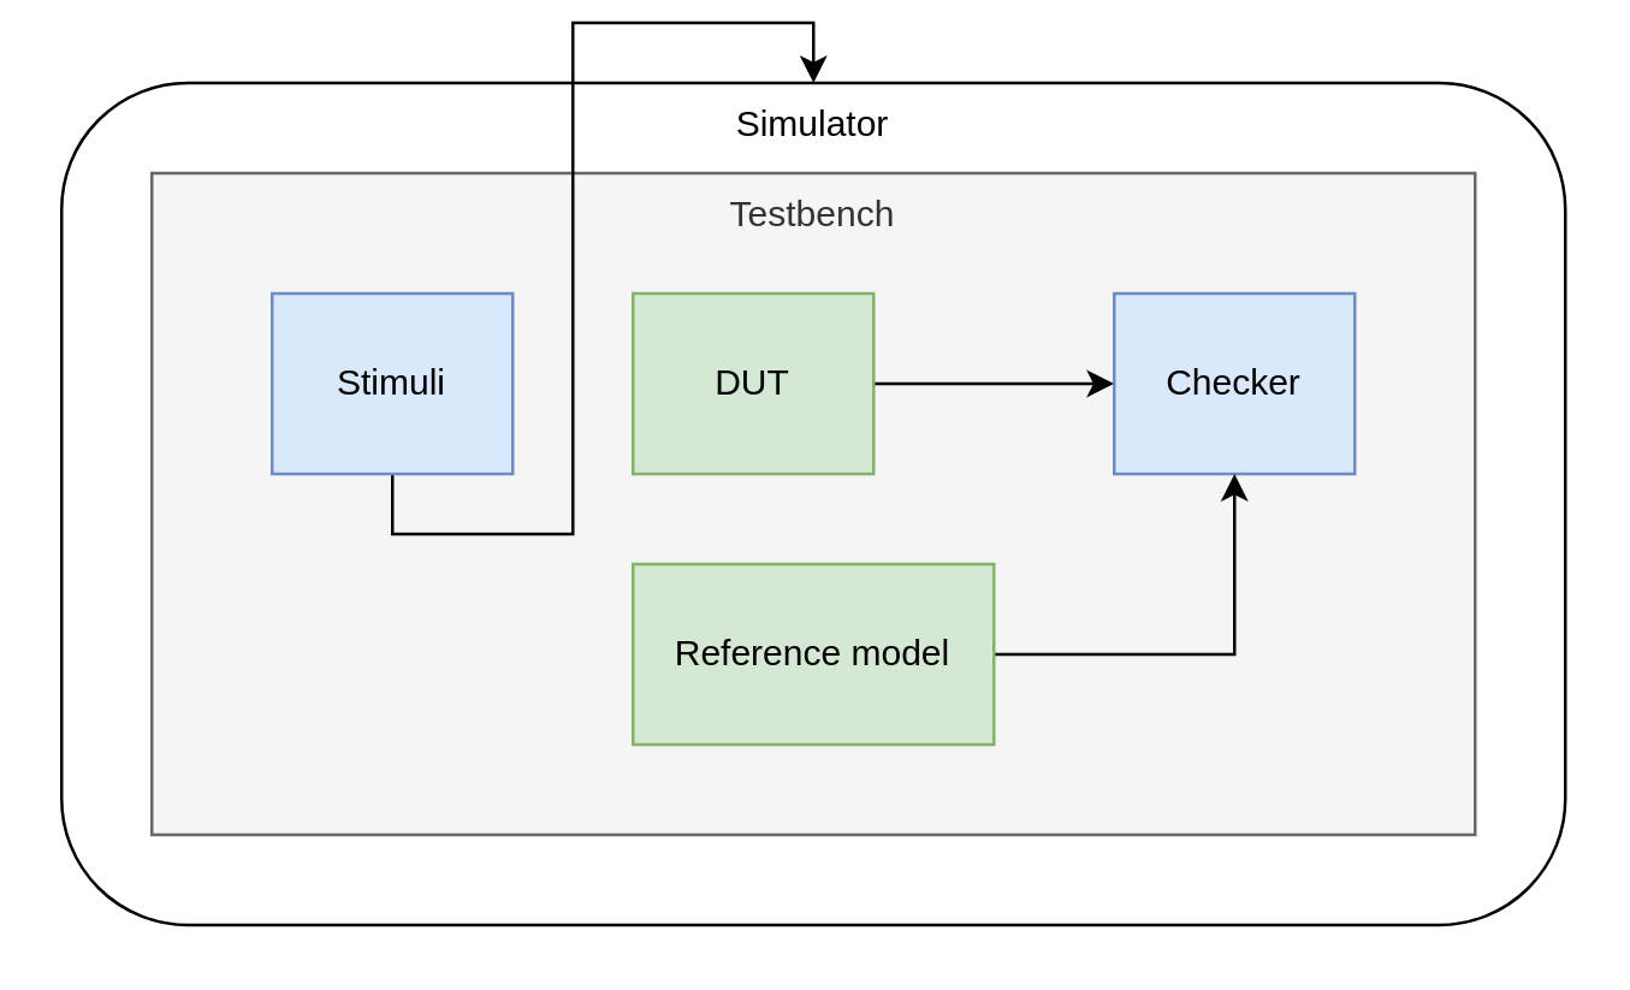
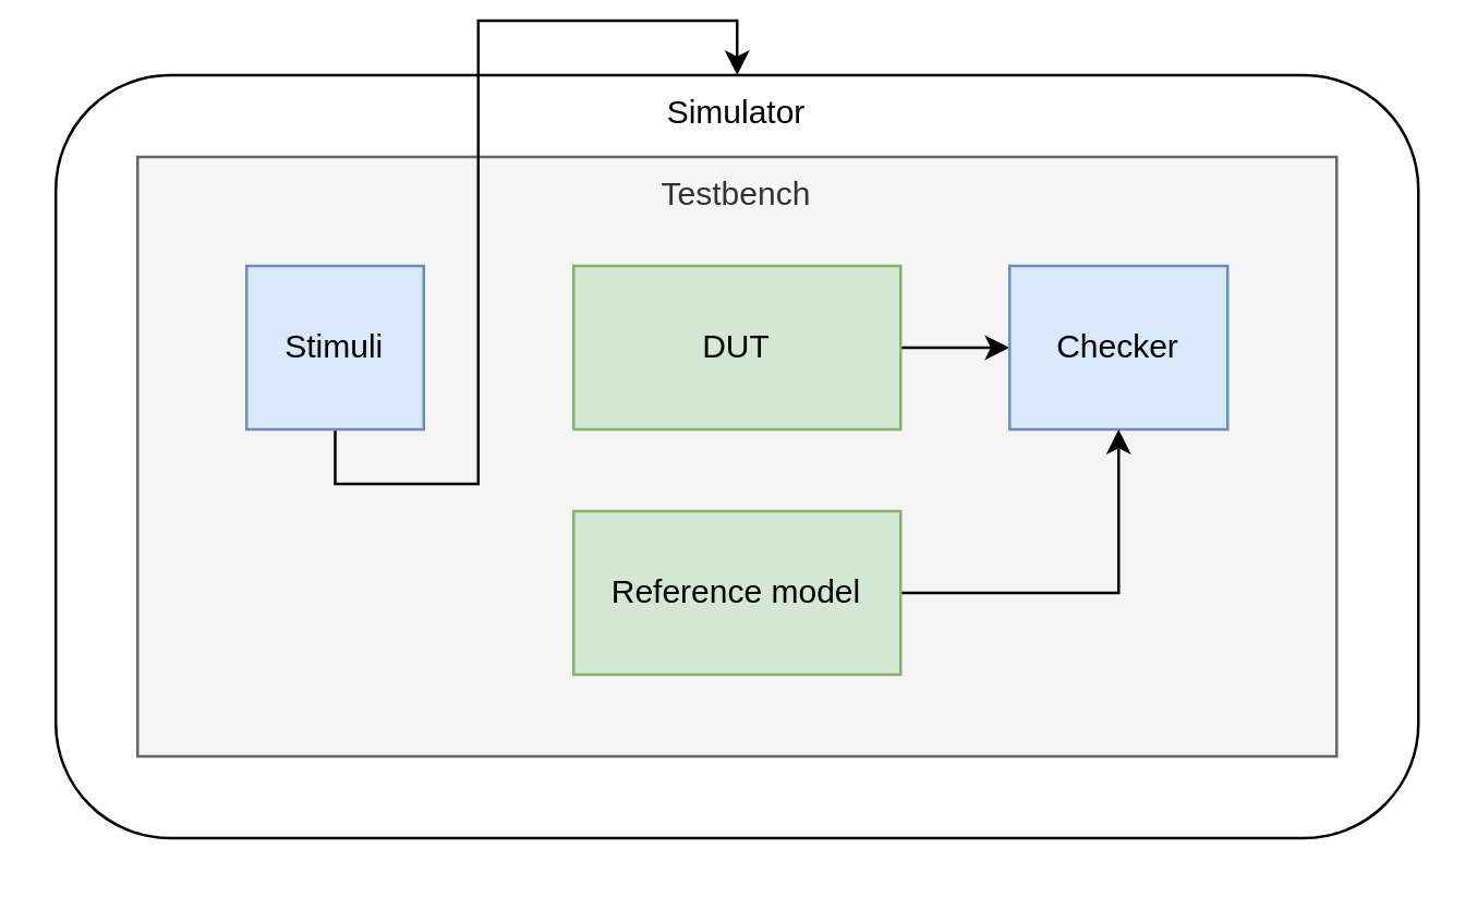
  <mxCell id="0" />
  <mxCell id="1" parent="0" />
  <mxCell id="2" value="Simulator" style="rounded=1;whiteSpace=wrap;html=1;verticalAlign=top;" vertex="1" parent="1"><mxGeometry x="20" y="20" width="500" height="280" as="geometry" /></mxCell>
  <mxCell id="3" value="Testbench" style="rounded=0;whiteSpace=wrap;html=1;labelPosition=center;verticalLabelPosition=middle;align=center;verticalAlign=top;fillColor=#f5f5f5;fontColor=#333333;strokeColor=#666666;" vertex="1" parent="1"><mxGeometry x="50" y="50" width="440" height="220" as="geometry" /></mxCell>
  <mxCell id="4" style="edgeStyle=orthogonalEdgeStyle;rounded=0;orthogonalLoop=1;jettySize=auto;html=1;exitX=1;exitY=0.5;exitDx=0;exitDy=0;" edge="1" parent="1" source="5" target="6"><mxGeometry relative="1" as="geometry" /></mxCell>
- <mxCell id="5" value="DUT" style="rounded=0;whiteSpace=wrap;html=1;fillColor=#d5e8d4;strokeColor=#82b366;" vertex="1" parent="1"><mxGeometry x="210" y="90" width="80" height="60" as="geometry" /></mxCell>
+ <mxCell id="5" value="DUT" style="rounded=0;whiteSpace=wrap;html=1;fillColor=#d5e8d4;strokeColor=#82b366;" vertex="1" parent="1"><mxGeometry x="210" y="90" width="120" height="60" as="geometry" /></mxCell>
  <mxCell id="6" value="Checker" style="rounded=0;whiteSpace=wrap;html=1;fillColor=#dae8fc;strokeColor=#6c8ebf;" vertex="1" parent="1"><mxGeometry x="370" y="90" width="80" height="60" as="geometry" /></mxCell>
  <mxCell id="7" style="edgeStyle=orthogonalEdgeStyle;rounded=0;orthogonalLoop=1;jettySize=auto;html=1;exitX=0.5;exitY=1;exitDx=0;exitDy=0;" edge="1" parent="1" source="8" target="2"><mxGeometry relative="1" as="geometry"><mxPoint x="129.96" y="210.34" as="targetPoint" /></mxGeometry></mxCell>
- <mxCell id="8" value="Stimuli" style="rounded=0;whiteSpace=wrap;html=1;fillColor=#dae8fc;strokeColor=#6c8ebf;" vertex="1" parent="1"><mxGeometry x="90" y="90" width="80" height="60" as="geometry" /></mxCell>
+ <mxCell id="8" value="Stimuli" style="rounded=0;whiteSpace=wrap;html=1;fillColor=#dae8fc;strokeColor=#6c8ebf;" vertex="1" parent="1"><mxGeometry x="90" y="90" width="65" height="60" as="geometry" /></mxCell>
  <mxCell id="9" style="edgeStyle=orthogonalEdgeStyle;rounded=0;orthogonalLoop=1;jettySize=auto;html=1;exitX=1;exitY=0.5;exitDx=0;exitDy=0;" edge="1" parent="1" source="10" target="6"><mxGeometry relative="1" as="geometry"><mxPoint x="410.04" y="210.66" as="sourcePoint" /></mxGeometry></mxCell>
  <mxCell id="10" value="Reference model" style="rounded=0;whiteSpace=wrap;html=1;fillColor=#d5e8d4;strokeColor=#82b366;" vertex="1" parent="1"><mxGeometry x="210" y="180" width="120" height="60" as="geometry" /></mxCell>
